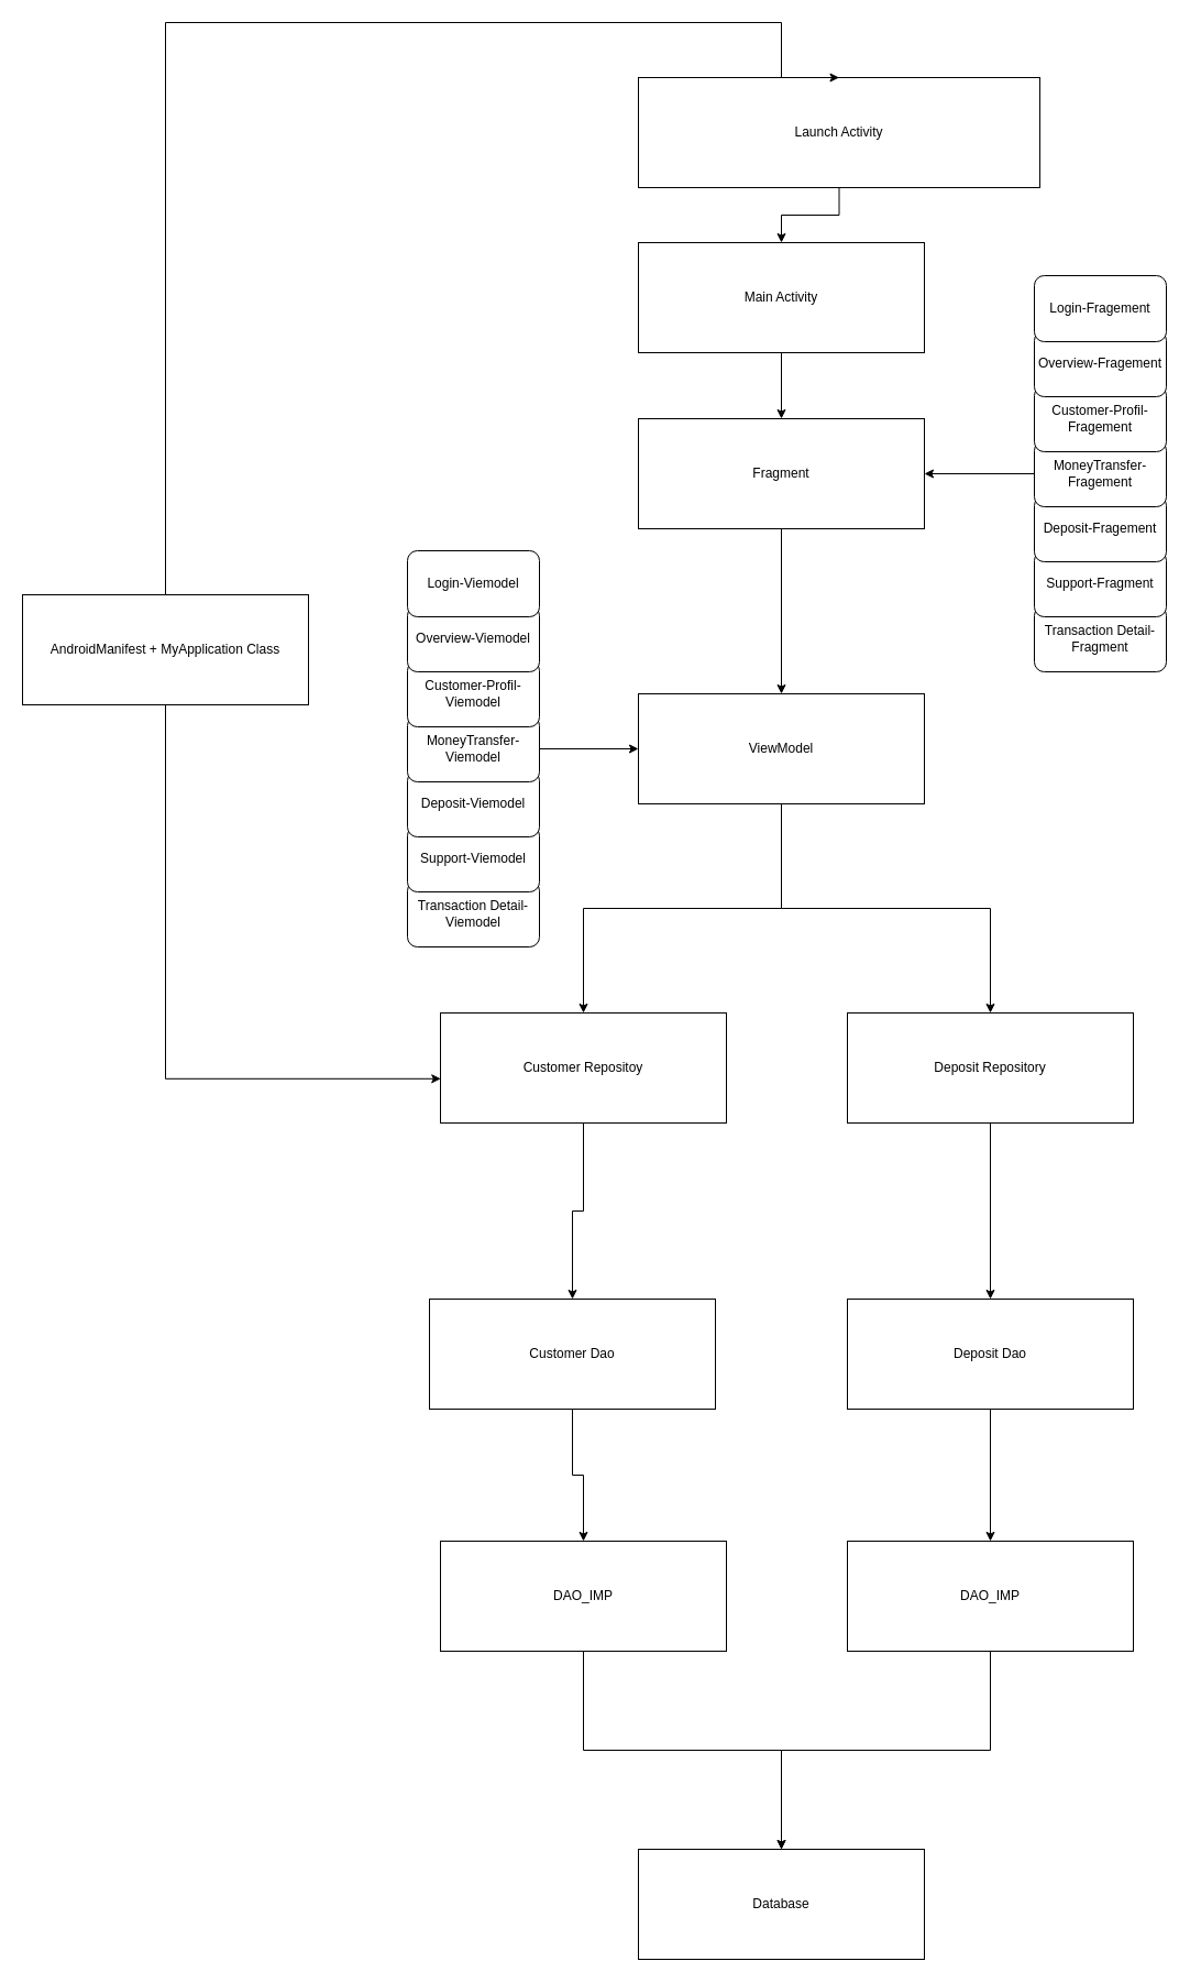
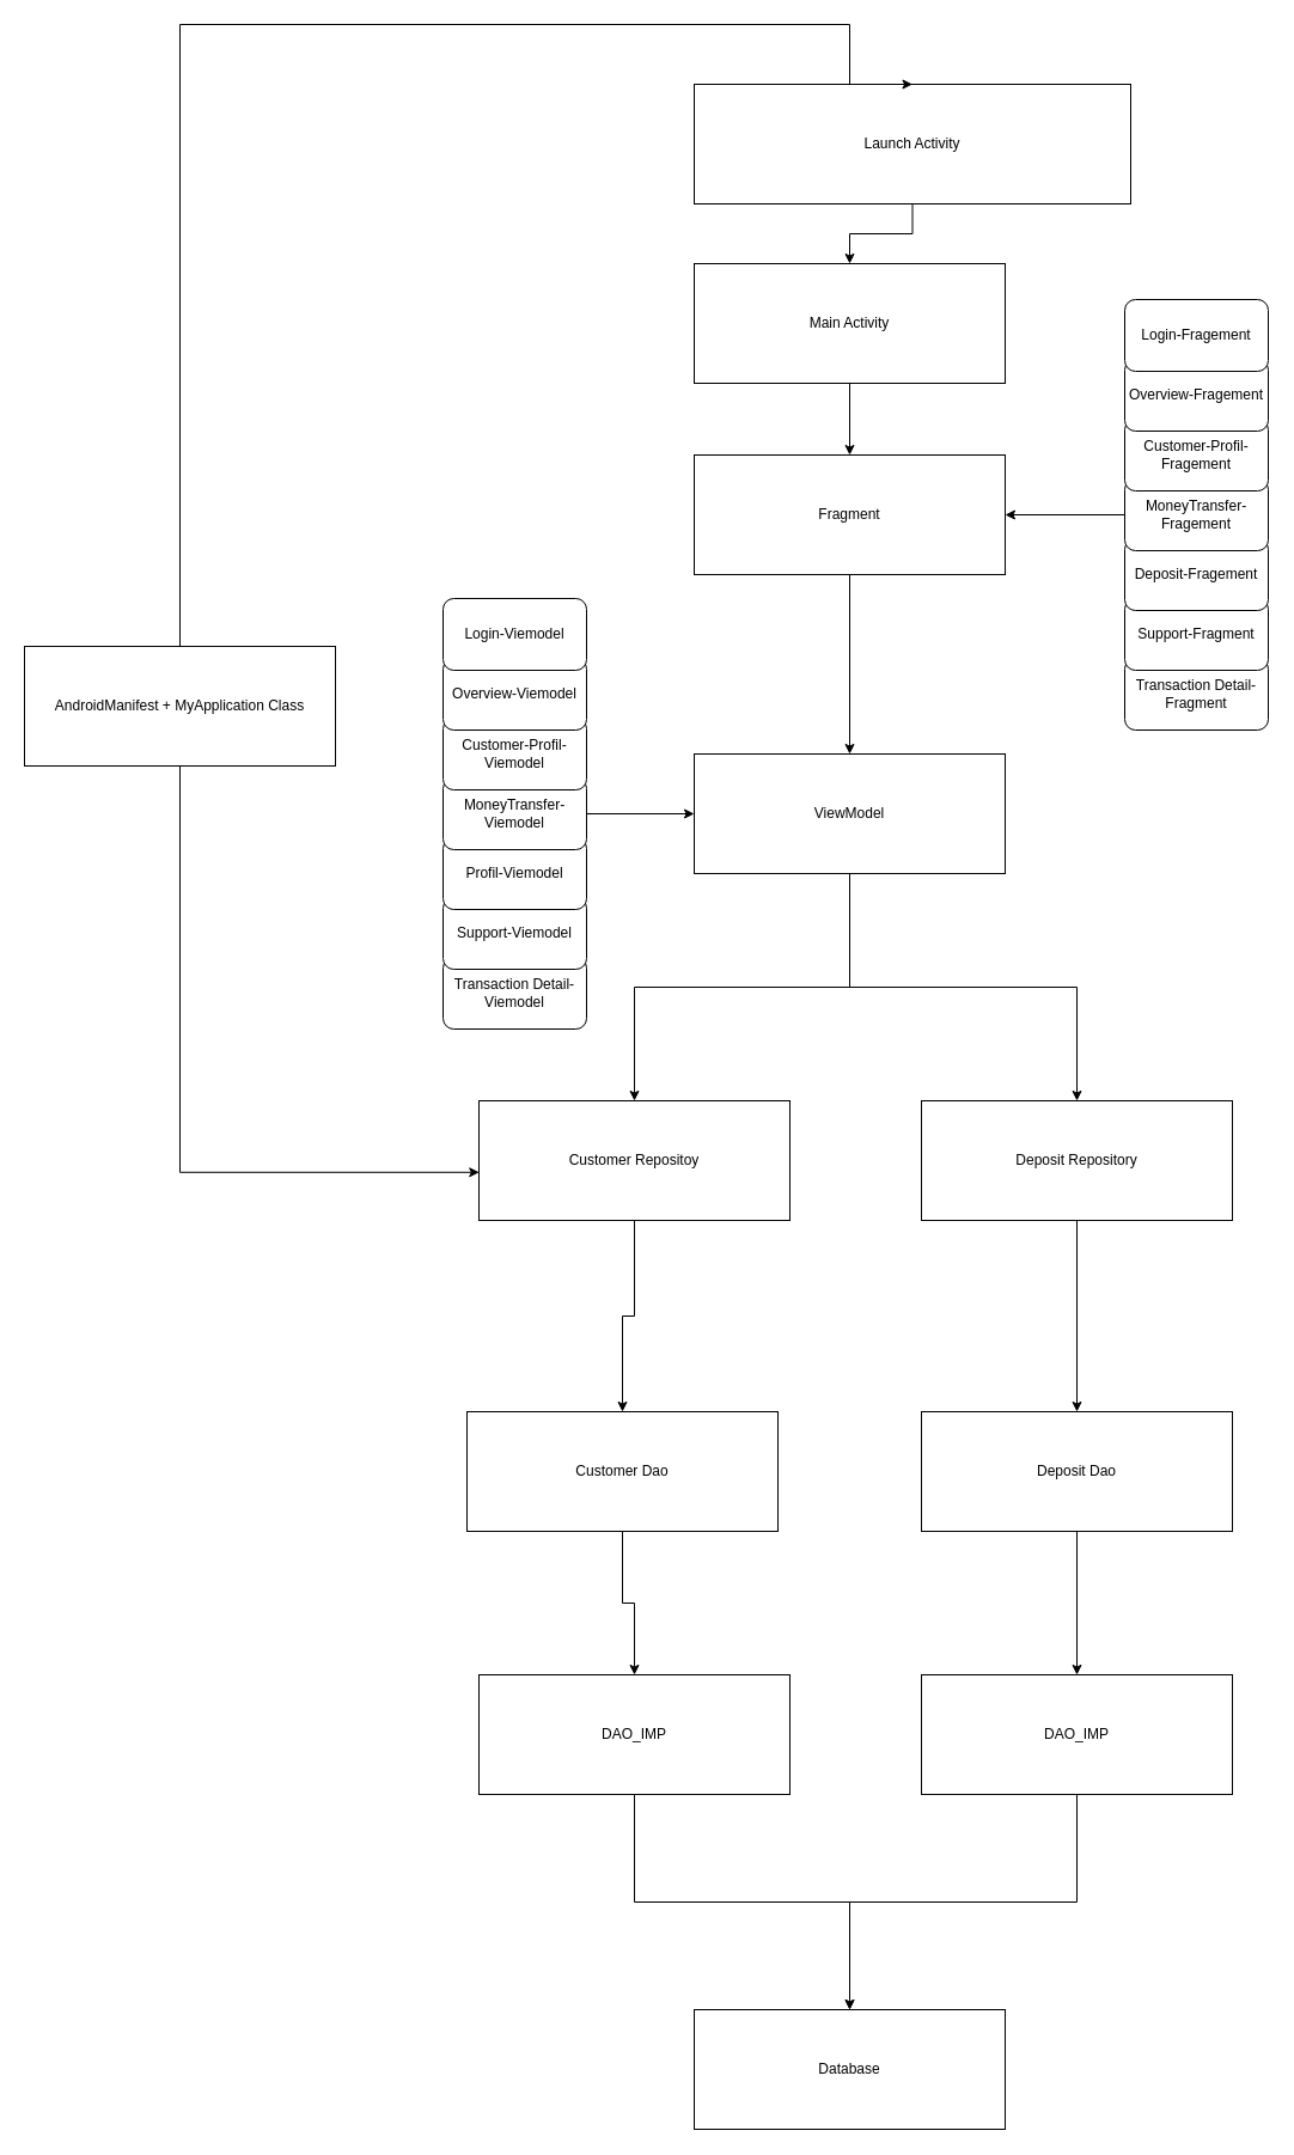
  <mxCell id="0" />
  <mxCell id="1" parent="0" />
  <mxCell id="2" value="Transaction Detail-Fragment" style="rounded=1;whiteSpace=wrap;html=1;" vertex="1" parent="1"><mxGeometry x="940" y="550" width="120" height="60" as="geometry" /></mxCell>
  <mxCell id="3" value="Support-Fragment" style="rounded=1;whiteSpace=wrap;html=1;" vertex="1" parent="1"><mxGeometry x="940" y="500" width="120" height="60" as="geometry" /></mxCell>
  <mxCell id="4" value="Deposit-Fragement" style="rounded=1;whiteSpace=wrap;html=1;" vertex="1" parent="1"><mxGeometry x="940" y="450" width="120" height="60" as="geometry" /></mxCell>
  <mxCell id="5" style="edgeStyle=orthogonalEdgeStyle;rounded=0;orthogonalLoop=1;jettySize=auto;html=1;" edge="1" parent="1" source="6" target="19"><mxGeometry relative="1" as="geometry" /></mxCell>
  <mxCell id="6" value="MoneyTransfer-Fragement" style="rounded=1;whiteSpace=wrap;html=1;" vertex="1" parent="1"><mxGeometry x="940" y="400" width="120" height="60" as="geometry" /></mxCell>
  <mxCell id="7" value="Customer-Profil-Fragement" style="rounded=1;whiteSpace=wrap;html=1;" vertex="1" parent="1"><mxGeometry x="940" y="350" width="120" height="60" as="geometry" /></mxCell>
  <mxCell id="8" style="edgeStyle=orthogonalEdgeStyle;rounded=0;orthogonalLoop=1;jettySize=auto;html=1;entryX=0.5;entryY=0;entryDx=0;entryDy=0;" parent="1" source="9" target="11" edge="1"><mxGeometry relative="1" as="geometry" /></mxCell>
  <mxCell id="9" value="Customer Dao" style="rounded=0;whiteSpace=wrap;html=1;" parent="1" vertex="1"><mxGeometry x="390" y="1180" width="260" height="100" as="geometry" /></mxCell>
  <mxCell id="10" style="edgeStyle=orthogonalEdgeStyle;rounded=0;orthogonalLoop=1;jettySize=auto;html=1;" parent="1" source="11" target="17" edge="1"><mxGeometry relative="1" as="geometry" /></mxCell>
  <mxCell id="11" value="DAO_IMP" style="rounded=0;whiteSpace=wrap;html=1;" parent="1" vertex="1"><mxGeometry x="400" y="1400" width="260" height="100" as="geometry" /></mxCell>
  <mxCell id="12" style="edgeStyle=orthogonalEdgeStyle;rounded=0;orthogonalLoop=1;jettySize=auto;html=1;" parent="1" source="13" target="9" edge="1"><mxGeometry relative="1" as="geometry"><mxPoint x="710" y="1100" as="targetPoint" /></mxGeometry></mxCell>
  <mxCell id="13" value="Customer Repositoy" style="rounded=0;whiteSpace=wrap;html=1;" parent="1" vertex="1"><mxGeometry x="400" y="920" width="260" height="100" as="geometry" /></mxCell>
  <mxCell id="14" style="edgeStyle=orthogonalEdgeStyle;rounded=0;orthogonalLoop=1;jettySize=auto;html=1;" edge="1" parent="1" source="16" target="13"><mxGeometry relative="1" as="geometry" /></mxCell>
  <mxCell id="15" style="edgeStyle=orthogonalEdgeStyle;rounded=0;orthogonalLoop=1;jettySize=auto;html=1;entryX=0.5;entryY=0;entryDx=0;entryDy=0;" edge="1" parent="1" source="16" target="31"><mxGeometry relative="1" as="geometry" /></mxCell>
  <mxCell id="16" value="ViewModel" style="rounded=0;whiteSpace=wrap;html=1;" parent="1" vertex="1"><mxGeometry x="580" y="630" width="260" height="100" as="geometry" /></mxCell>
  <mxCell id="17" value="Database" style="rounded=0;whiteSpace=wrap;html=1;" parent="1" vertex="1"><mxGeometry x="580" y="1680" width="260" height="100" as="geometry" /></mxCell>
  <mxCell id="18" style="edgeStyle=orthogonalEdgeStyle;rounded=0;orthogonalLoop=1;jettySize=auto;html=1;" edge="1" parent="1" source="19" target="16"><mxGeometry relative="1" as="geometry" /></mxCell>
  <mxCell id="19" value="Fragment" style="rounded=0;whiteSpace=wrap;html=1;" vertex="1" parent="1"><mxGeometry x="580" y="380" width="260" height="100" as="geometry" /></mxCell>
  <mxCell id="20" value="Overview-Fragement" style="rounded=1;whiteSpace=wrap;html=1;" vertex="1" parent="1"><mxGeometry x="940" y="300" width="120" height="60" as="geometry" /></mxCell>
  <mxCell id="21" value="Login-Fragement" style="rounded=1;whiteSpace=wrap;html=1;" vertex="1" parent="1"><mxGeometry x="940" y="250" width="120" height="60" as="geometry" /></mxCell>
  <mxCell id="22" value="Transaction Detail-Viemodel" style="rounded=1;whiteSpace=wrap;html=1;" vertex="1" parent="1"><mxGeometry x="370" y="800" width="120" height="60" as="geometry" /></mxCell>
  <mxCell id="23" value="Support-Viemodel" style="rounded=1;whiteSpace=wrap;html=1;" vertex="1" parent="1"><mxGeometry x="370" y="750" width="120" height="60" as="geometry" /></mxCell>
- <mxCell id="24" value="Deposit-Viemodel" style="rounded=1;whiteSpace=wrap;html=1;" vertex="1" parent="1"><mxGeometry x="370" y="700" width="120" height="60" as="geometry" /></mxCell>
+ <mxCell id="24" value="Profil-Viemodel" style="rounded=1;whiteSpace=wrap;html=1;" vertex="1" parent="1"><mxGeometry x="370" y="700" width="120" height="60" as="geometry" /></mxCell>
  <mxCell id="25" style="edgeStyle=orthogonalEdgeStyle;rounded=0;orthogonalLoop=1;jettySize=auto;html=1;entryX=0;entryY=0.5;entryDx=0;entryDy=0;" edge="1" parent="1" source="26" target="16"><mxGeometry relative="1" as="geometry" /></mxCell>
  <mxCell id="26" value="MoneyTransfer-Viemodel" style="rounded=1;whiteSpace=wrap;html=1;" vertex="1" parent="1"><mxGeometry x="370" y="650" width="120" height="60" as="geometry" /></mxCell>
  <mxCell id="27" value="Customer-Profil-Viemodel" style="rounded=1;whiteSpace=wrap;html=1;" vertex="1" parent="1"><mxGeometry x="370" y="600" width="120" height="60" as="geometry" /></mxCell>
  <mxCell id="28" value="Overview-Viemodel" style="rounded=1;whiteSpace=wrap;html=1;" vertex="1" parent="1"><mxGeometry x="370" y="550" width="120" height="60" as="geometry" /></mxCell>
  <mxCell id="29" value="Login-Viemodel" style="rounded=1;whiteSpace=wrap;html=1;" vertex="1" parent="1"><mxGeometry x="370" y="500" width="120" height="60" as="geometry" /></mxCell>
  <mxCell id="30" style="edgeStyle=orthogonalEdgeStyle;rounded=0;orthogonalLoop=1;jettySize=auto;html=1;entryX=0.5;entryY=0;entryDx=0;entryDy=0;" edge="1" parent="1" source="31" target="33"><mxGeometry relative="1" as="geometry" /></mxCell>
  <mxCell id="31" value="Deposit Repository" style="rounded=0;whiteSpace=wrap;html=1;" vertex="1" parent="1"><mxGeometry x="770" y="920" width="260" height="100" as="geometry" /></mxCell>
  <mxCell id="32" style="edgeStyle=orthogonalEdgeStyle;rounded=0;orthogonalLoop=1;jettySize=auto;html=1;" edge="1" parent="1" source="33" target="35"><mxGeometry relative="1" as="geometry" /></mxCell>
  <mxCell id="33" value="Deposit Dao" style="rounded=0;whiteSpace=wrap;html=1;" vertex="1" parent="1"><mxGeometry x="770" y="1180" width="260" height="100" as="geometry" /></mxCell>
  <mxCell id="34" style="edgeStyle=orthogonalEdgeStyle;rounded=0;orthogonalLoop=1;jettySize=auto;html=1;entryX=0.5;entryY=0;entryDx=0;entryDy=0;" edge="1" parent="1" source="35" target="17"><mxGeometry relative="1" as="geometry" /></mxCell>
  <mxCell id="35" value="DAO_IMP" style="rounded=0;whiteSpace=wrap;html=1;" vertex="1" parent="1"><mxGeometry x="770" y="1400" width="260" height="100" as="geometry" /></mxCell>
  <mxCell id="36" style="edgeStyle=orthogonalEdgeStyle;rounded=0;orthogonalLoop=1;jettySize=auto;html=1;" edge="1" parent="1" source="37" target="42"><mxGeometry relative="1" as="geometry" /></mxCell>
  <mxCell id="37" value="Launch Activity" style="rounded=0;whiteSpace=wrap;html=1;" vertex="1" parent="1"><mxGeometry x="580" y="70" width="365" height="100" as="geometry" /></mxCell>
  <mxCell id="38" style="edgeStyle=orthogonalEdgeStyle;rounded=0;orthogonalLoop=1;jettySize=auto;html=1;entryX=0.5;entryY=0;entryDx=0;entryDy=0;exitX=0.5;exitY=0;exitDx=0;exitDy=0;" edge="1" parent="1" source="40" target="37"><mxGeometry relative="1" as="geometry"><Array as="points"><mxPoint x="150" y="20" /><mxPoint x="710" y="20" /></Array></mxGeometry></mxCell>
  <mxCell id="39" style="edgeStyle=orthogonalEdgeStyle;rounded=0;orthogonalLoop=1;jettySize=auto;html=1;entryX=0.001;entryY=0.598;entryDx=0;entryDy=0;entryPerimeter=0;exitX=0.5;exitY=1;exitDx=0;exitDy=0;" edge="1" parent="1" source="40" target="13"><mxGeometry relative="1" as="geometry" /></mxCell>
  <mxCell id="40" value="AndroidManifest + MyApplication Class" style="rounded=0;whiteSpace=wrap;html=1;" vertex="1" parent="1"><mxGeometry x="20" y="540" width="260" height="100" as="geometry" /></mxCell>
  <mxCell id="41" style="edgeStyle=orthogonalEdgeStyle;rounded=0;orthogonalLoop=1;jettySize=auto;html=1;entryX=0.5;entryY=0;entryDx=0;entryDy=0;" edge="1" parent="1" source="42" target="19"><mxGeometry relative="1" as="geometry" /></mxCell>
  <mxCell id="42" value="Main Activity" style="rounded=0;whiteSpace=wrap;html=1;" vertex="1" parent="1"><mxGeometry x="580" y="220" width="260" height="100" as="geometry" /></mxCell>
